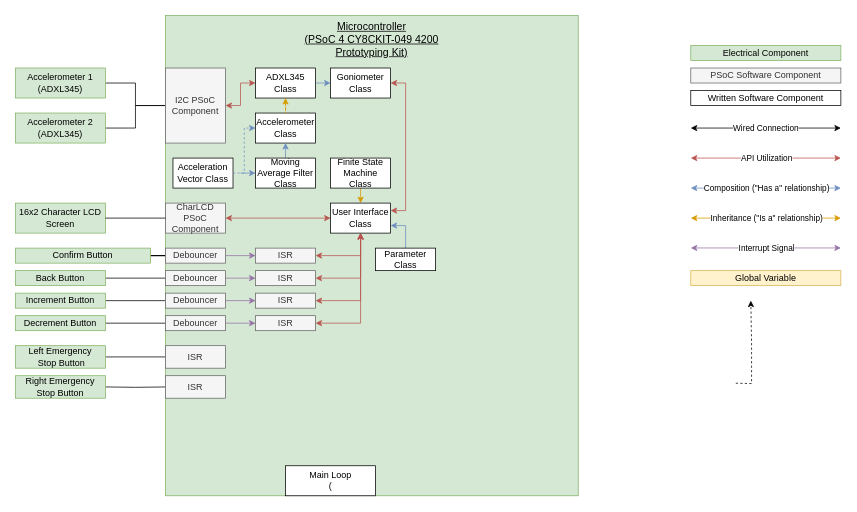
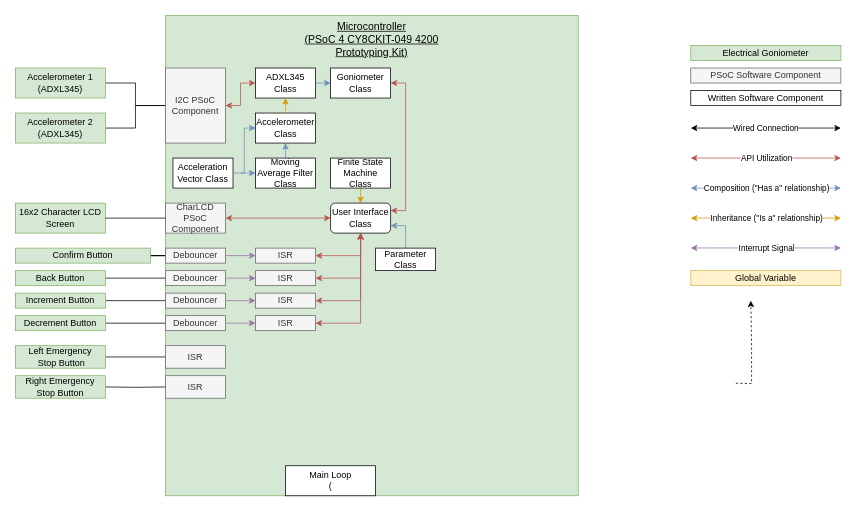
  <mxCell id="0" />
  <mxCell id="1" parent="0" />
  <mxCell id="2" style="edgeStyle=orthogonalEdgeStyle;rounded=0;orthogonalLoop=1;jettySize=auto;html=1;exitX=1;exitY=0.5;exitDx=0;exitDy=0;startArrow=none;startFill=0;entryX=0;entryY=0.5;entryDx=0;entryDy=0;endArrow=none;endFill=0;" parent="1" source="3" target="8" edge="1"><mxGeometry relative="1" as="geometry"><mxPoint x="220" y="140.029" as="targetPoint" /></mxGeometry></mxCell>
  <mxCell id="3" value="&lt;div&gt;Accelerometer 1&lt;/div&gt;(ADXL345)" style="rounded=0;whiteSpace=wrap;html=1;fillColor=#d5e8d4;strokeColor=#82b366;" parent="1" vertex="1"><mxGeometry x="20" y="90" width="120" height="40" as="geometry" /></mxCell>
  <mxCell id="4" style="edgeStyle=orthogonalEdgeStyle;rounded=0;orthogonalLoop=1;jettySize=auto;html=1;exitX=1;exitY=0.5;exitDx=0;exitDy=0;startArrow=none;startFill=0;endArrow=none;endFill=0;" parent="1" source="5" target="8" edge="1"><mxGeometry relative="1" as="geometry"><mxPoint x="220" y="140" as="targetPoint" /></mxGeometry></mxCell>
  <mxCell id="5" value="&lt;div&gt;Accelerometer 2&lt;/div&gt;&lt;div&gt;(ADXL345)&lt;br&gt;&lt;/div&gt;" style="rounded=0;whiteSpace=wrap;html=1;fillColor=#d5e8d4;strokeColor=#82b366;" parent="1" vertex="1"><mxGeometry x="20" y="150" width="120" height="40" as="geometry" /></mxCell>
- <mxCell id="6" value="Electrical Component" style="rounded=0;whiteSpace=wrap;html=1;fillColor=#d5e8d4;strokeColor=#82b366;" parent="1" vertex="1"><mxGeometry x="920" y="60" width="200" height="20" as="geometry" /></mxCell>
+ <mxCell id="6" value="Electrical Goniometer" style="rounded=0;whiteSpace=wrap;html=1;fillColor=#d5e8d4;strokeColor=#82b366;" parent="1" vertex="1"><mxGeometry x="920" y="60" width="200" height="20" as="geometry" /></mxCell>
  <mxCell id="7" value="&lt;div style=&quot;font-size: 14.033px&quot;&gt;Microcontroller &lt;br&gt;&lt;/div&gt;&lt;div style=&quot;font-size: 14.033px&quot;&gt;(PSoC 4 CY8CKIT-049 4200&lt;br&gt; Prototyping Kit)&lt;/div&gt;" style="rounded=0;whiteSpace=wrap;html=1;fillColor=#d5e8d4;strokeColor=#82b366;verticalAlign=top;fontStyle=4" parent="1" vertex="1"><mxGeometry x="220" y="20" width="550" height="640" as="geometry" /></mxCell>
  <mxCell id="8" value="I2C PSoC Component" style="rounded=0;whiteSpace=wrap;html=1;fillColor=#f5f5f5;strokeColor=#666666;fontColor=#333333;" parent="1" vertex="1"><mxGeometry x="220" y="90" width="80" height="100" as="geometry" /></mxCell>
  <mxCell id="9" value="PSoC Software Component" style="rounded=0;whiteSpace=wrap;html=1;fillColor=#f5f5f5;strokeColor=#666666;fontColor=#333333;" parent="1" vertex="1"><mxGeometry x="920" y="90" width="200" height="20" as="geometry" /></mxCell>
  <mxCell id="10" value="Written Software Component" style="rounded=0;whiteSpace=wrap;html=1;" parent="1" vertex="1"><mxGeometry x="920" y="120" width="200" height="20" as="geometry" /></mxCell>
  <mxCell id="11" value="" style="edgeStyle=orthogonalEdgeStyle;rounded=0;orthogonalLoop=1;jettySize=auto;html=1;startArrow=classic;startFill=1;fillColor=#f8cecc;strokeColor=#b85450;" parent="1" source="12" target="8" edge="1"><mxGeometry relative="1" as="geometry" /></mxCell>
  <mxCell id="12" value="ADXL345 Class" style="rounded=0;whiteSpace=wrap;html=1;" parent="1" vertex="1"><mxGeometry x="340" y="90" width="80" height="40" as="geometry" /></mxCell>
  <mxCell id="13" value="Accelerometer Class" style="rounded=0;whiteSpace=wrap;html=1;" parent="1" vertex="1"><mxGeometry x="340" y="150" width="80" height="40" as="geometry" /></mxCell>
  <mxCell id="14" style="edgeStyle=orthogonalEdgeStyle;rounded=0;orthogonalLoop=1;jettySize=auto;html=1;exitX=1;exitY=0.5;exitDx=0;exitDy=0;entryX=1;entryY=0.25;entryDx=0;entryDy=0;startArrow=classic;startFill=1;endArrow=classic;endFill=1;fillColor=#f8cecc;strokeColor=#b85450;" parent="1" source="15" target="68" edge="1"><mxGeometry relative="1" as="geometry" /></mxCell>
  <mxCell id="15" value="Goniometer Class" style="rounded=0;whiteSpace=wrap;html=1;" parent="1" vertex="1"><mxGeometry x="440" y="90" width="80" height="40" as="geometry" /></mxCell>
  <mxCell id="16" value="Wired Connection" style="edgeStyle=orthogonalEdgeStyle;rounded=0;orthogonalLoop=1;jettySize=auto;html=1;exitX=1;exitY=0.5;exitDx=0;exitDy=0;startArrow=classic;startFill=1;" parent="1" edge="1"><mxGeometry relative="1" as="geometry"><mxPoint x="920" y="170" as="sourcePoint" /><mxPoint x="1120" y="170" as="targetPoint" /></mxGeometry></mxCell>
  <mxCell id="17" value="" style="edgeStyle=orthogonalEdgeStyle;rounded=0;orthogonalLoop=1;jettySize=auto;html=1;startArrow=classic;startFill=1;fillColor=#f8cecc;strokeColor=#b85450;" parent="1" edge="1"><mxGeometry relative="1" as="geometry"><mxPoint x="1120" y="210" as="sourcePoint" /><mxPoint x="920" y="209.999" as="targetPoint" /></mxGeometry></mxCell>
  <mxCell id="18" value="API Utilization" style="edgeLabel;html=1;align=center;verticalAlign=middle;resizable=0;points=[];" parent="17" vertex="1" connectable="0"><mxGeometry x="-0.15" y="-3" relative="1" as="geometry"><mxPoint x="-14.86" y="3" as="offset" /></mxGeometry></mxCell>
  <mxCell id="19" style="edgeStyle=orthogonalEdgeStyle;rounded=0;orthogonalLoop=1;jettySize=auto;html=1;exitX=0.5;exitY=0;exitDx=0;exitDy=0;entryX=0.5;entryY=1;entryDx=0;entryDy=0;startArrow=none;startFill=0;fillColor=#dae8fc;strokeColor=#6c8ebf;" parent="1" source="20" target="13" edge="1"><mxGeometry relative="1" as="geometry" /></mxCell>
  <mxCell id="20" value="Moving Average Filter Class" style="rounded=0;whiteSpace=wrap;html=1;" parent="1" vertex="1"><mxGeometry x="340" y="210" width="80" height="40" as="geometry" /></mxCell>
  <mxCell id="21" value="" style="edgeStyle=orthogonalEdgeStyle;rounded=0;orthogonalLoop=1;jettySize=auto;html=1;startArrow=classic;startFill=1;fillColor=#ffe6cc;strokeColor=#d79b00;endArrow=none;endFill=0;dashed=1;" parent="1" source="12" target="13" edge="1"><mxGeometry relative="1" as="geometry"><mxPoint x="385" y="130" as="sourcePoint" /><mxPoint x="340" y="150.029" as="targetPoint" /></mxGeometry></mxCell>
  <mxCell id="22" value="" style="edgeStyle=orthogonalEdgeStyle;rounded=0;orthogonalLoop=1;jettySize=auto;html=1;startArrow=classic;startFill=1;fillColor=#dae8fc;strokeColor=#6c8ebf;" parent="1" edge="1"><mxGeometry relative="1" as="geometry"><mxPoint x="1120" y="250" as="sourcePoint" /><mxPoint x="920" y="249.999" as="targetPoint" /></mxGeometry></mxCell>
  <mxCell id="23" value="Composition (&quot;Has a&quot; relationship)" style="edgeLabel;html=1;align=center;verticalAlign=middle;resizable=0;points=[];" parent="22" vertex="1" connectable="0"><mxGeometry x="-0.15" y="-3" relative="1" as="geometry"><mxPoint x="-14.86" y="3" as="offset" /></mxGeometry></mxCell>
  <mxCell id="24" value="Acceleration Vector Class" style="rounded=0;whiteSpace=wrap;html=1;" parent="1" vertex="1"><mxGeometry x="230" y="210" width="80" height="40" as="geometry" /></mxCell>
- <mxCell id="25" style="edgeStyle=orthogonalEdgeStyle;rounded=0;orthogonalLoop=1;jettySize=auto;html=1;exitX=1;exitY=0.5;exitDx=0;exitDy=0;startArrow=none;startFill=0;fillColor=#dae8fc;strokeColor=#6c8ebf;entryX=0;entryY=0.5;entryDx=0;entryDy=0;dashed=1;" parent="1" source="24" target="13" edge="1"><mxGeometry relative="1" as="geometry"><mxPoint x="330" y="240" as="sourcePoint" /><mxPoint x="355" y="240" as="targetPoint" /><Array as="points"><mxPoint x="325" y="230" /><mxPoint x="325" y="170" /></Array></mxGeometry></mxCell>
+ <mxCell id="25" style="edgeStyle=orthogonalEdgeStyle;rounded=0;orthogonalLoop=1;jettySize=auto;html=1;exitX=1;exitY=0.5;exitDx=0;exitDy=0;startArrow=none;startFill=0;fillColor=#dae8fc;strokeColor=#6c8ebf;entryX=0;entryY=0.5;entryDx=0;entryDy=0;" parent="1" source="24" target="13" edge="1"><mxGeometry relative="1" as="geometry"><mxPoint x="330" y="240" as="sourcePoint" /><mxPoint x="355" y="240" as="targetPoint" /><Array as="points"><mxPoint x="325" y="230" /><mxPoint x="325" y="170" /></Array></mxGeometry></mxCell>
  <mxCell id="26" style="edgeStyle=orthogonalEdgeStyle;rounded=0;orthogonalLoop=1;jettySize=auto;html=1;entryX=0;entryY=0.5;entryDx=0;entryDy=0;startArrow=none;startFill=0;fillColor=#dae8fc;strokeColor=#6c8ebf;" parent="1" target="20" edge="1"><mxGeometry relative="1" as="geometry"><mxPoint x="320" y="230" as="sourcePoint" /><mxPoint x="335" y="229.8" as="targetPoint" /></mxGeometry></mxCell>
  <mxCell id="27" value="" style="edgeStyle=orthogonalEdgeStyle;rounded=0;orthogonalLoop=1;jettySize=auto;html=1;startArrow=classic;startFill=1;fillColor=#ffe6cc;strokeColor=#d79b00;" parent="1" edge="1"><mxGeometry relative="1" as="geometry"><mxPoint x="1120" y="290" as="sourcePoint" /><mxPoint x="920" y="289.999" as="targetPoint" /></mxGeometry></mxCell>
  <mxCell id="28" value="Inheritance (&quot;Is a&quot; relationship)" style="edgeLabel;html=1;align=center;verticalAlign=middle;resizable=0;points=[];" parent="27" vertex="1" connectable="0"><mxGeometry x="-0.15" y="-3" relative="1" as="geometry"><mxPoint x="-14.86" y="3" as="offset" /></mxGeometry></mxCell>
  <mxCell id="29" value="" style="edgeStyle=orthogonalEdgeStyle;rounded=0;orthogonalLoop=1;jettySize=auto;html=1;startArrow=classic;startFill=1;fillColor=#dae8fc;strokeColor=#6c8ebf;endArrow=none;endFill=0;entryX=1;entryY=0.5;entryDx=0;entryDy=0;" parent="1" target="12" edge="1"><mxGeometry relative="1" as="geometry"><mxPoint x="440" y="110" as="sourcePoint" /><mxPoint x="395" y="160" as="targetPoint" /></mxGeometry></mxCell>
  <mxCell id="30" value="Main Loop&lt;br&gt;(" style="rounded=0;whiteSpace=wrap;html=1;" parent="1" vertex="1"><mxGeometry x="380" y="620" width="120" height="40" as="geometry" /></mxCell>
  <mxCell id="31" value="" style="edgeStyle=orthogonalEdgeStyle;rounded=0;orthogonalLoop=1;jettySize=auto;html=1;startArrow=classic;startFill=1;fillColor=#e1d5e7;strokeColor=#9673a6;" parent="1" edge="1"><mxGeometry relative="1" as="geometry"><mxPoint x="1120" y="329.76" as="sourcePoint" /><mxPoint x="920" y="329.759" as="targetPoint" /></mxGeometry></mxCell>
  <mxCell id="32" value="Interrupt Signal" style="edgeLabel;html=1;align=center;verticalAlign=middle;resizable=0;points=[];" parent="31" vertex="1" connectable="0"><mxGeometry x="-0.15" y="-3" relative="1" as="geometry"><mxPoint x="-14.86" y="3" as="offset" /></mxGeometry></mxCell>
  <mxCell id="33" value="16x2 Character LCD Screen" style="rounded=0;whiteSpace=wrap;html=1;fillColor=#d5e8d4;strokeColor=#82b366;" parent="1" vertex="1"><mxGeometry x="20" y="270" width="120" height="40" as="geometry" /></mxCell>
  <mxCell id="34" value="" style="edgeStyle=orthogonalEdgeStyle;rounded=0;orthogonalLoop=1;jettySize=auto;html=1;startArrow=none;startFill=0;endArrow=none;endFill=0;" parent="1" source="35" target="47" edge="1"><mxGeometry relative="1" as="geometry" /></mxCell>
  <mxCell id="35" value="Confirm Button" style="rounded=0;whiteSpace=wrap;html=1;fillColor=#d5e8d4;strokeColor=#82b366;" parent="1" vertex="1"><mxGeometry x="20" y="330" width="180" height="20" as="geometry" /></mxCell>
  <mxCell id="36" value="" style="edgeStyle=orthogonalEdgeStyle;rounded=0;orthogonalLoop=1;jettySize=auto;html=1;startArrow=none;startFill=0;endArrow=none;endFill=0;" parent="1" source="37" target="49" edge="1"><mxGeometry relative="1" as="geometry" /></mxCell>
  <mxCell id="37" value="Back Button" style="rounded=0;whiteSpace=wrap;html=1;fillColor=#d5e8d4;strokeColor=#82b366;" parent="1" vertex="1"><mxGeometry x="20" y="360" width="120" height="20" as="geometry" /></mxCell>
  <mxCell id="38" value="" style="edgeStyle=orthogonalEdgeStyle;rounded=0;orthogonalLoop=1;jettySize=auto;html=1;startArrow=none;startFill=0;endArrow=none;endFill=0;" parent="1" source="39" target="51" edge="1"><mxGeometry relative="1" as="geometry" /></mxCell>
  <mxCell id="39" value="Increment Button" style="rounded=0;whiteSpace=wrap;html=1;fillColor=#d5e8d4;strokeColor=#82b366;" parent="1" vertex="1"><mxGeometry x="20" y="390" width="120" height="20" as="geometry" /></mxCell>
  <mxCell id="40" value="" style="edgeStyle=orthogonalEdgeStyle;rounded=0;orthogonalLoop=1;jettySize=auto;html=1;startArrow=none;startFill=0;endArrow=none;endFill=0;" parent="1" source="41" target="53" edge="1"><mxGeometry relative="1" as="geometry" /></mxCell>
  <mxCell id="41" value="Decrement Button" style="rounded=0;whiteSpace=wrap;html=1;fillColor=#d5e8d4;strokeColor=#82b366;" parent="1" vertex="1"><mxGeometry x="20" y="420" width="120" height="20" as="geometry" /></mxCell>
  <mxCell id="42" value="" style="edgeStyle=orthogonalEdgeStyle;rounded=0;orthogonalLoop=1;jettySize=auto;html=1;startArrow=none;startFill=0;endArrow=none;endFill=0;" parent="1" source="43" target="62" edge="1"><mxGeometry relative="1" as="geometry" /></mxCell>
  <mxCell id="43" value="Left Emergency&lt;br&gt;&amp;nbsp;Stop Button" style="rounded=0;whiteSpace=wrap;html=1;fillColor=#d5e8d4;strokeColor=#82b366;" parent="1" vertex="1"><mxGeometry x="20" y="460" width="120" height="30" as="geometry" /></mxCell>
  <mxCell id="44" value="" style="edgeStyle=orthogonalEdgeStyle;rounded=0;orthogonalLoop=1;jettySize=auto;html=1;startArrow=none;startFill=0;endArrow=none;endFill=0;" parent="1" target="63" edge="1"><mxGeometry relative="1" as="geometry"><mxPoint x="140" y="515" as="sourcePoint" /></mxGeometry></mxCell>
  <mxCell id="45" value="Right Emergency Stop Button" style="rounded=0;whiteSpace=wrap;html=1;fillColor=#d5e8d4;strokeColor=#82b366;" parent="1" vertex="1"><mxGeometry x="20" y="500" width="120" height="30" as="geometry" /></mxCell>
  <mxCell id="46" style="edgeStyle=orthogonalEdgeStyle;rounded=0;orthogonalLoop=1;jettySize=auto;html=1;exitX=1;exitY=0.5;exitDx=0;exitDy=0;entryX=0;entryY=0.5;entryDx=0;entryDy=0;startArrow=none;startFill=0;endArrow=classic;endFill=1;fillColor=#e1d5e7;strokeColor=#9673a6;" parent="1" source="47" target="55" edge="1"><mxGeometry relative="1" as="geometry" /></mxCell>
  <mxCell id="47" value="Debouncer" style="rounded=0;whiteSpace=wrap;html=1;fillColor=#f5f5f5;strokeColor=#666666;fontColor=#333333;" parent="1" vertex="1"><mxGeometry x="220" y="330" width="80" height="20" as="geometry" /></mxCell>
  <mxCell id="48" style="edgeStyle=orthogonalEdgeStyle;rounded=0;orthogonalLoop=1;jettySize=auto;html=1;exitX=1;exitY=0.5;exitDx=0;exitDy=0;entryX=0;entryY=0.5;entryDx=0;entryDy=0;startArrow=none;startFill=0;endArrow=classic;endFill=1;fillColor=#e1d5e7;strokeColor=#9673a6;" parent="1" source="49" target="57" edge="1"><mxGeometry relative="1" as="geometry" /></mxCell>
  <mxCell id="49" value="Debouncer" style="rounded=0;whiteSpace=wrap;html=1;fillColor=#f5f5f5;strokeColor=#666666;fontColor=#333333;" parent="1" vertex="1"><mxGeometry x="220" y="360" width="80" height="20" as="geometry" /></mxCell>
  <mxCell id="50" style="edgeStyle=orthogonalEdgeStyle;rounded=0;orthogonalLoop=1;jettySize=auto;html=1;exitX=1;exitY=0.5;exitDx=0;exitDy=0;entryX=0;entryY=0.5;entryDx=0;entryDy=0;startArrow=none;startFill=0;endArrow=classic;endFill=1;fillColor=#e1d5e7;strokeColor=#9673a6;" parent="1" source="51" target="59" edge="1"><mxGeometry relative="1" as="geometry" /></mxCell>
  <mxCell id="51" value="Debouncer" style="rounded=0;whiteSpace=wrap;html=1;fillColor=#f5f5f5;strokeColor=#666666;fontColor=#333333;" parent="1" vertex="1"><mxGeometry x="220" y="390" width="80" height="20" as="geometry" /></mxCell>
  <mxCell id="52" style="edgeStyle=orthogonalEdgeStyle;rounded=0;orthogonalLoop=1;jettySize=auto;html=1;exitX=1;exitY=0.5;exitDx=0;exitDy=0;entryX=0;entryY=0.5;entryDx=0;entryDy=0;startArrow=none;startFill=0;endArrow=classic;endFill=1;fillColor=#e1d5e7;strokeColor=#9673a6;" parent="1" source="53" target="61" edge="1"><mxGeometry relative="1" as="geometry" /></mxCell>
  <mxCell id="53" value="Debouncer" style="rounded=0;whiteSpace=wrap;html=1;fillColor=#f5f5f5;strokeColor=#666666;fontColor=#333333;" parent="1" vertex="1"><mxGeometry x="220" y="420" width="80" height="20" as="geometry" /></mxCell>
  <mxCell id="54" style="edgeStyle=orthogonalEdgeStyle;rounded=0;orthogonalLoop=1;jettySize=auto;html=1;exitX=1;exitY=0.5;exitDx=0;exitDy=0;entryX=0.5;entryY=1;entryDx=0;entryDy=0;startArrow=classic;startFill=1;endArrow=classic;endFill=1;fillColor=#f8cecc;strokeColor=#b85450;" parent="1" source="55" target="68" edge="1"><mxGeometry relative="1" as="geometry" /></mxCell>
  <mxCell id="55" value="ISR" style="rounded=0;whiteSpace=wrap;html=1;fillColor=#f5f5f5;strokeColor=#666666;fontColor=#333333;" parent="1" vertex="1"><mxGeometry x="340" y="330" width="80" height="20" as="geometry" /></mxCell>
  <mxCell id="56" style="edgeStyle=orthogonalEdgeStyle;rounded=0;orthogonalLoop=1;jettySize=auto;html=1;exitX=1;exitY=0.5;exitDx=0;exitDy=0;startArrow=classic;startFill=1;endArrow=classic;endFill=1;entryX=0.5;entryY=1;entryDx=0;entryDy=0;fillColor=#f8cecc;strokeColor=#b85450;" parent="1" source="57" target="68" edge="1"><mxGeometry relative="1" as="geometry" /></mxCell>
  <mxCell id="57" value="ISR" style="rounded=0;whiteSpace=wrap;html=1;fillColor=#f5f5f5;strokeColor=#666666;fontColor=#333333;" parent="1" vertex="1"><mxGeometry x="340" y="360" width="80" height="20" as="geometry" /></mxCell>
  <mxCell id="58" style="edgeStyle=orthogonalEdgeStyle;rounded=0;orthogonalLoop=1;jettySize=auto;html=1;exitX=1;exitY=0.5;exitDx=0;exitDy=0;entryX=0.5;entryY=1;entryDx=0;entryDy=0;startArrow=classic;startFill=1;endArrow=classic;endFill=1;fillColor=#f8cecc;strokeColor=#b85450;" parent="1" source="59" target="68" edge="1"><mxGeometry relative="1" as="geometry" /></mxCell>
  <mxCell id="59" value="ISR" style="rounded=0;whiteSpace=wrap;html=1;fillColor=#f5f5f5;strokeColor=#666666;fontColor=#333333;" parent="1" vertex="1"><mxGeometry x="340" y="390" width="80" height="20" as="geometry" /></mxCell>
  <mxCell id="60" style="edgeStyle=orthogonalEdgeStyle;rounded=0;orthogonalLoop=1;jettySize=auto;html=1;exitX=1;exitY=0.5;exitDx=0;exitDy=0;entryX=0.5;entryY=1;entryDx=0;entryDy=0;startArrow=classic;startFill=1;endArrow=classic;endFill=1;fillColor=#f8cecc;strokeColor=#b85450;" parent="1" source="61" target="68" edge="1"><mxGeometry relative="1" as="geometry" /></mxCell>
  <mxCell id="61" value="ISR" style="rounded=0;whiteSpace=wrap;html=1;fillColor=#f5f5f5;strokeColor=#666666;fontColor=#333333;" parent="1" vertex="1"><mxGeometry x="340" y="420" width="80" height="20" as="geometry" /></mxCell>
  <mxCell id="62" value="ISR" style="rounded=0;whiteSpace=wrap;html=1;fillColor=#f5f5f5;strokeColor=#666666;fontColor=#333333;" parent="1" vertex="1"><mxGeometry x="220" y="460" width="80" height="30" as="geometry" /></mxCell>
  <mxCell id="63" value="ISR" style="rounded=0;whiteSpace=wrap;html=1;fillColor=#f5f5f5;strokeColor=#666666;fontColor=#333333;" parent="1" vertex="1"><mxGeometry x="220" y="500" width="80" height="30" as="geometry" /></mxCell>
  <mxCell id="64" value="CharLCD PSoC Component" style="rounded=0;whiteSpace=wrap;html=1;fillColor=#f5f5f5;strokeColor=#666666;fontColor=#333333;" parent="1" vertex="1"><mxGeometry x="220" y="270" width="80" height="40" as="geometry" /></mxCell>
  <mxCell id="65" style="edgeStyle=orthogonalEdgeStyle;rounded=0;orthogonalLoop=1;jettySize=auto;html=1;exitX=0.5;exitY=1;exitDx=0;exitDy=0;entryX=0.5;entryY=0;entryDx=0;entryDy=0;startArrow=none;startFill=0;endArrow=classic;endFill=1;fillColor=#ffe6cc;strokeColor=#d79b00;" parent="1" source="66" target="68" edge="1"><mxGeometry relative="1" as="geometry" /></mxCell>
  <mxCell id="66" value="Finite State Machine Class" style="rounded=0;whiteSpace=wrap;html=1;" parent="1" vertex="1"><mxGeometry x="440" y="210" width="80" height="40" as="geometry" /></mxCell>
  <mxCell id="67" style="edgeStyle=orthogonalEdgeStyle;rounded=0;orthogonalLoop=1;jettySize=auto;html=1;exitX=1;exitY=0.75;exitDx=0;exitDy=0;startArrow=classic;startFill=1;endArrow=none;endFill=0;fillColor=#dae8fc;strokeColor=#6c8ebf;" parent="1" source="68" target="70" edge="1"><mxGeometry relative="1" as="geometry" /></mxCell>
- <mxCell id="68" value="User Interface Class" style="rounded=0;whiteSpace=wrap;html=1;" parent="1" vertex="1"><mxGeometry x="440" y="270" width="80" height="40" as="geometry" /></mxCell>
+ <mxCell id="68" value="User Interface Class" style="whiteSpace=wrap;html=1;rounded=1;" parent="1" vertex="1"><mxGeometry x="440" y="270" width="80" height="40" as="geometry" /></mxCell>
  <mxCell id="69" value="" style="edgeStyle=orthogonalEdgeStyle;rounded=0;orthogonalLoop=1;jettySize=auto;html=1;startArrow=classic;startFill=1;fillColor=#f8cecc;strokeColor=#b85450;entryX=1;entryY=0.5;entryDx=0;entryDy=0;" parent="1" source="68" target="64" edge="1"><mxGeometry relative="1" as="geometry"><mxPoint x="355" y="120.034" as="sourcePoint" /><mxPoint x="310" y="150.034" as="targetPoint" /></mxGeometry></mxCell>
  <mxCell id="70" value="Parameter Class" style="rounded=0;whiteSpace=wrap;html=1;" parent="1" vertex="1"><mxGeometry x="500" y="330" width="80" height="30" as="geometry" /></mxCell>
  <mxCell id="71" value="Global Variable" style="rounded=0;whiteSpace=wrap;html=1;fillColor=#fff2cc;strokeColor=#d6b656;" parent="1" vertex="1"><mxGeometry x="920" y="360" width="200" height="20" as="geometry" /></mxCell>
  <mxCell id="72" value="" style="edgeStyle=orthogonalEdgeStyle;rounded=0;orthogonalLoop=1;jettySize=auto;html=1;startArrow=none;startFill=0;endArrow=none;endFill=0;exitX=1;exitY=0.5;exitDx=0;exitDy=0;entryX=0;entryY=0.5;entryDx=0;entryDy=0;" edge="1" parent="1" source="33" target="64"><mxGeometry relative="1" as="geometry"><mxPoint x="150" y="350" as="sourcePoint" /><mxPoint x="230" y="350" as="targetPoint" /></mxGeometry></mxCell>
  <mxCell id="73" style="edgeStyle=orthogonalEdgeStyle;rounded=0;orthogonalLoop=1;jettySize=auto;html=1;exitX=0.75;exitY=0;exitDx=0;exitDy=0;entryX=0;entryY=0.5;entryDx=0;entryDy=0;dashed=1;" edge="1" parent="1"><mxGeometry relative="1" as="geometry"><mxPoint x="980" y="510" as="sourcePoint" /><mxPoint x="1000" y="400" as="targetPoint" /></mxGeometry></mxCell>
